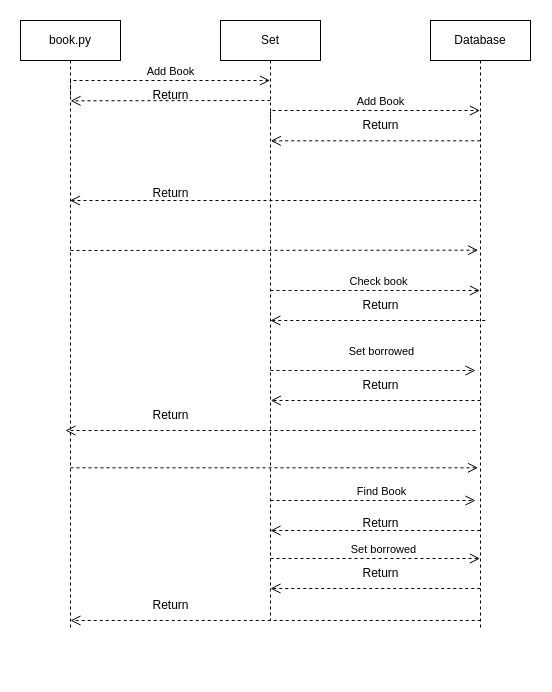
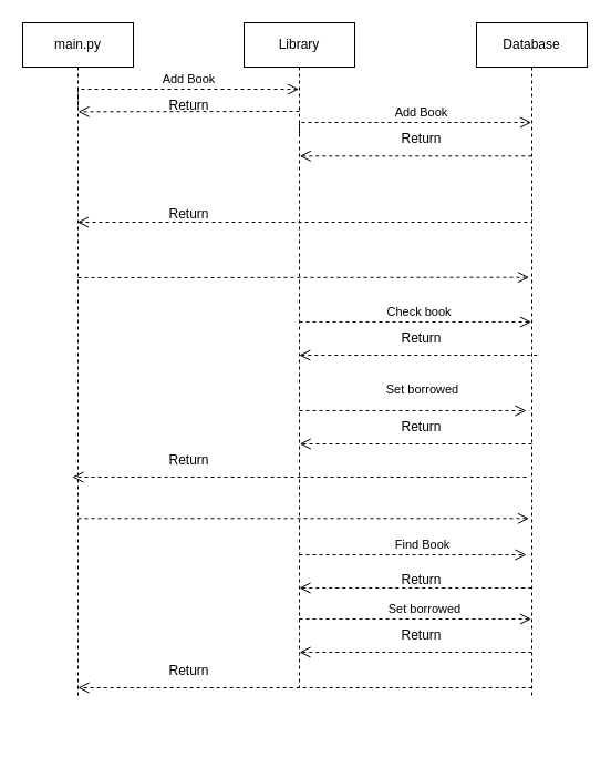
  <mxCell id="0" />
  <mxCell id="1" parent="0" />
- <mxCell id="2" value="book.py" style="shape=umlLifeline;perimeter=lifelinePerimeter;whiteSpace=wrap;html=1;container=0;dropTarget=0;collapsible=0;recursiveResize=0;outlineConnect=0;portConstraint=eastwest;newEdgeStyle={&quot;edgeStyle&quot;:&quot;elbowEdgeStyle&quot;,&quot;elbow&quot;:&quot;vertical&quot;,&quot;curved&quot;:0,&quot;rounded&quot;:0};" parent="1" vertex="1"><mxGeometry x="20" y="20" width="100" height="610" as="geometry" /></mxCell>
+ <mxCell id="2" value="main.py" style="shape=umlLifeline;perimeter=lifelinePerimeter;whiteSpace=wrap;html=1;container=0;dropTarget=0;collapsible=0;recursiveResize=0;outlineConnect=0;portConstraint=eastwest;newEdgeStyle={&quot;edgeStyle&quot;:&quot;elbowEdgeStyle&quot;,&quot;elbow&quot;:&quot;vertical&quot;,&quot;curved&quot;:0,&quot;rounded&quot;:0};" parent="1" vertex="1"><mxGeometry x="20" y="20" width="100" height="610" as="geometry" /></mxCell>
  <mxCell id="3" value="Database" style="shape=umlLifeline;perimeter=lifelinePerimeter;whiteSpace=wrap;html=1;container=0;dropTarget=0;collapsible=0;recursiveResize=0;outlineConnect=0;portConstraint=eastwest;newEdgeStyle={&quot;edgeStyle&quot;:&quot;elbowEdgeStyle&quot;,&quot;elbow&quot;:&quot;vertical&quot;,&quot;curved&quot;:0,&quot;rounded&quot;:0};" parent="1" vertex="1"><mxGeometry x="430" y="20" width="100" height="610" as="geometry" /></mxCell>
  <mxCell id="4" value="Add Book" style="html=1;verticalAlign=bottom;endArrow=open;dashed=1;endSize=8;edgeStyle=elbowEdgeStyle;elbow=vertical;curved=0;rounded=0;" parent="1" target="5" edge="1"><mxGeometry x="0.072" relative="1" as="geometry"><mxPoint x="269.5" y="110" as="targetPoint" /><Array as="points"><mxPoint x="230" y="80" /><mxPoint x="250" y="95" /></Array><mxPoint x="70" y="95" as="sourcePoint" /><mxPoint as="offset" /></mxGeometry></mxCell>
- <mxCell id="5" value="Set" style="shape=umlLifeline;perimeter=lifelinePerimeter;whiteSpace=wrap;html=1;container=0;dropTarget=0;collapsible=0;recursiveResize=0;outlineConnect=0;portConstraint=eastwest;newEdgeStyle={&quot;edgeStyle&quot;:&quot;elbowEdgeStyle&quot;,&quot;elbow&quot;:&quot;vertical&quot;,&quot;curved&quot;:0,&quot;rounded&quot;:0};" parent="1" vertex="1"><mxGeometry x="220" y="20" width="100" height="600" as="geometry" /></mxCell>
+ <mxCell id="5" value="Library" style="shape=umlLifeline;perimeter=lifelinePerimeter;whiteSpace=wrap;html=1;container=0;dropTarget=0;collapsible=0;recursiveResize=0;outlineConnect=0;portConstraint=eastwest;newEdgeStyle={&quot;edgeStyle&quot;:&quot;elbowEdgeStyle&quot;,&quot;elbow&quot;:&quot;vertical&quot;,&quot;curved&quot;:0,&quot;rounded&quot;:0};" parent="1" vertex="1"><mxGeometry x="220" y="20" width="100" height="600" as="geometry" /></mxCell>
  <mxCell id="6" value="Add Book" style="html=1;verticalAlign=bottom;endArrow=open;dashed=1;endSize=8;edgeStyle=elbowEdgeStyle;elbow=vertical;curved=0;rounded=0;" parent="1" edge="1"><mxGeometry x="0.093" relative="1" as="geometry"><mxPoint x="479.5" y="110" as="targetPoint" /><Array as="points"><mxPoint x="340" y="110" /><mxPoint x="502.42" y="140" /></Array><mxPoint x="270" y="120" as="sourcePoint" /><mxPoint as="offset" /></mxGeometry></mxCell>
  <mxCell id="7" value="" style="html=1;verticalAlign=bottom;endArrow=open;dashed=1;endSize=8;edgeStyle=elbowEdgeStyle;elbow=vertical;curved=0;rounded=0;" parent="1" edge="1"><mxGeometry x="0.1" relative="1" as="geometry"><mxPoint x="270.25" y="140" as="targetPoint" /><Array as="points"><mxPoint x="340.25" y="140.34" /><mxPoint x="440.25" y="140" /><mxPoint x="357.75" y="190" /></Array><mxPoint x="479.75" y="140.34" as="sourcePoint" /><mxPoint as="offset" /></mxGeometry></mxCell>
  <mxCell id="8" value="" style="html=1;verticalAlign=bottom;endArrow=open;dashed=1;endSize=8;edgeStyle=elbowEdgeStyle;elbow=vertical;curved=0;rounded=0;" parent="1" edge="1"><mxGeometry x="0.1" relative="1" as="geometry"><mxPoint x="269.81" y="320" as="targetPoint" /><Array as="points"><mxPoint x="445.25" y="320" /><mxPoint x="362.75" y="370" /></Array><mxPoint x="484.75" y="320" as="sourcePoint" /><mxPoint as="offset" /></mxGeometry></mxCell>
  <mxCell id="9" value="" style="html=1;verticalAlign=bottom;endArrow=open;dashed=1;endSize=8;edgeStyle=elbowEdgeStyle;elbow=vertical;curved=0;rounded=0;" parent="1" target="2" edge="1"><mxGeometry x="0.1" relative="1" as="geometry"><mxPoint x="270" y="180" as="targetPoint" /><Array as="points"><mxPoint x="250" y="200" /><mxPoint x="440" y="180" /><mxPoint x="357.5" y="230" /></Array><mxPoint x="480" y="180" as="sourcePoint" /><mxPoint as="offset" /></mxGeometry></mxCell>
  <mxCell id="10" value="" style="html=1;verticalAlign=bottom;endArrow=open;dashed=1;endSize=8;edgeStyle=elbowEdgeStyle;elbow=vertical;curved=0;rounded=0;" parent="1" edge="1"><mxGeometry x="0.1" relative="1" as="geometry"><mxPoint x="270.25" y="400" as="targetPoint" /><Array as="points"><mxPoint x="330.25" y="400" /><mxPoint x="440.25" y="400" /><mxPoint x="357.75" y="450" /></Array><mxPoint x="480" y="400" as="sourcePoint" /><mxPoint as="offset" /></mxGeometry></mxCell>
  <mxCell id="11" value="" style="html=1;verticalAlign=bottom;endArrow=open;dashed=1;endSize=8;edgeStyle=elbowEdgeStyle;elbow=vertical;curved=0;rounded=0;" parent="1" edge="1"><mxGeometry x="0.1" relative="1" as="geometry"><mxPoint x="64.9" y="430" as="targetPoint" /><Array as="points"><mxPoint x="435.09" y="430" /><mxPoint x="352.59" y="480" /></Array><mxPoint x="475.09" y="430" as="sourcePoint" /><mxPoint as="offset" /></mxGeometry></mxCell>
  <mxCell id="12" value="" style="html=1;verticalAlign=bottom;endArrow=open;dashed=1;endSize=8;edgeStyle=elbowEdgeStyle;elbow=vertical;curved=0;rounded=0;" parent="1" edge="1"><mxGeometry x="0.1" relative="1" as="geometry"><mxPoint x="475" y="370" as="targetPoint" /><Array as="points"><mxPoint x="440" y="370" /><mxPoint x="357.5" y="420" /></Array><mxPoint x="270" y="370" as="sourcePoint" /><mxPoint as="offset" /></mxGeometry></mxCell>
  <mxCell id="13" value="Set borrowed" style="edgeLabel;html=1;align=center;verticalAlign=middle;resizable=0;points=[];" parent="12" vertex="1" connectable="0"><mxGeometry x="0.11" y="-1" relative="1" as="geometry"><mxPoint x="-4" y="-21" as="offset" /></mxGeometry></mxCell>
  <mxCell id="14" value="" style="html=1;verticalAlign=bottom;endArrow=open;dashed=1;endSize=8;edgeStyle=elbowEdgeStyle;elbow=vertical;curved=0;rounded=0;" parent="1" edge="1"><mxGeometry x="0.1" relative="1" as="geometry"><mxPoint x="70" y="100" as="targetPoint" /><Array as="points"><mxPoint x="140" y="100.34" /><mxPoint x="240" y="100" /><mxPoint x="157.5" y="150" /></Array><mxPoint x="270" y="100" as="sourcePoint" /><mxPoint as="offset" /></mxGeometry></mxCell>
  <mxCell id="15" value="Return" style="text;html=1;align=center;verticalAlign=middle;resizable=0;points=[];autosize=1;strokeColor=none;fillColor=none;" parent="1" vertex="1"><mxGeometry x="140" y="80" width="60" height="30" as="geometry" /></mxCell>
  <mxCell id="16" value="Return" style="text;html=1;align=center;verticalAlign=middle;resizable=0;points=[];autosize=1;strokeColor=none;fillColor=none;" parent="1" vertex="1"><mxGeometry x="350" y="110" width="60" height="30" as="geometry" /></mxCell>
  <mxCell id="17" value="Return" style="text;html=1;align=center;verticalAlign=middle;resizable=0;points=[];autosize=1;strokeColor=none;fillColor=none;" parent="1" vertex="1"><mxGeometry x="140" y="178" width="60" height="30" as="geometry" /></mxCell>
  <mxCell id="18" value="" style="html=1;verticalAlign=bottom;endArrow=open;dashed=1;endSize=8;edgeStyle=elbowEdgeStyle;elbow=vertical;curved=0;rounded=0;" parent="1" edge="1"><mxGeometry x="0.1" relative="1" as="geometry"><mxPoint x="477.5" y="249.66" as="targetPoint" /><Array as="points"><mxPoint x="232.5" y="249.66" /><mxPoint x="437.5" y="239.66" /><mxPoint x="355" y="289.66" /></Array><mxPoint x="70" y="250" as="sourcePoint" /><mxPoint as="offset" /></mxGeometry></mxCell>
  <mxCell id="19" value="" style="html=1;verticalAlign=bottom;endArrow=open;dashed=1;endSize=8;edgeStyle=elbowEdgeStyle;elbow=vertical;curved=0;rounded=0;" parent="1" target="3" edge="1"><mxGeometry x="0.1" relative="1" as="geometry"><mxPoint x="475" y="290" as="targetPoint" /><Array as="points"><mxPoint x="440" y="290" /><mxPoint x="357.5" y="340" /></Array><mxPoint x="270" y="290" as="sourcePoint" /><mxPoint as="offset" /></mxGeometry></mxCell>
  <mxCell id="20" value="Check book" style="edgeLabel;html=1;align=center;verticalAlign=middle;resizable=0;points=[];" parent="19" vertex="1" connectable="0"><mxGeometry x="0.11" y="-1" relative="1" as="geometry"><mxPoint x="-9" y="-11" as="offset" /></mxGeometry></mxCell>
  <mxCell id="21" value="Return" style="text;html=1;align=center;verticalAlign=middle;resizable=0;points=[];autosize=1;strokeColor=none;fillColor=none;" parent="1" vertex="1"><mxGeometry x="350" y="290" width="60" height="30" as="geometry" /></mxCell>
  <mxCell id="22" value="Return" style="text;html=1;align=center;verticalAlign=middle;resizable=0;points=[];autosize=1;strokeColor=none;fillColor=none;" parent="1" vertex="1"><mxGeometry x="350" y="370" width="60" height="30" as="geometry" /></mxCell>
  <mxCell id="23" value="Return" style="text;html=1;align=center;verticalAlign=middle;resizable=0;points=[];autosize=1;strokeColor=none;fillColor=none;" parent="1" vertex="1"><mxGeometry x="140" y="400" width="60" height="30" as="geometry" /></mxCell>
  <mxCell id="24" value="" style="html=1;verticalAlign=bottom;endArrow=open;dashed=1;endSize=8;edgeStyle=elbowEdgeStyle;elbow=vertical;curved=0;rounded=0;" parent="1" edge="1"><mxGeometry x="0.1" relative="1" as="geometry"><mxPoint x="477.5" y="467.31" as="targetPoint" /><Array as="points"><mxPoint x="232.5" y="467.31" /><mxPoint x="437.5" y="457.31" /><mxPoint x="355" y="507.31" /></Array><mxPoint x="70" y="467.31" as="sourcePoint" /><mxPoint as="offset" /></mxGeometry></mxCell>
  <mxCell id="25" value="" style="html=1;verticalAlign=bottom;endArrow=open;dashed=1;endSize=8;edgeStyle=elbowEdgeStyle;elbow=vertical;curved=0;rounded=0;" parent="1" target="3" edge="1"><mxGeometry x="0.1" relative="1" as="geometry"><mxPoint x="475" y="558" as="targetPoint" /><Array as="points"><mxPoint x="440" y="558" /><mxPoint x="357.5" y="608" /></Array><mxPoint x="270" y="558" as="sourcePoint" /><mxPoint as="offset" /></mxGeometry></mxCell>
  <mxCell id="26" value="Set borrowed" style="edgeLabel;html=1;align=center;verticalAlign=middle;resizable=0;points=[];" parent="25" vertex="1" connectable="0"><mxGeometry x="0.11" y="-1" relative="1" as="geometry"><mxPoint x="-4" y="-11" as="offset" /></mxGeometry></mxCell>
  <mxCell id="27" value="" style="html=1;verticalAlign=bottom;endArrow=open;dashed=1;endSize=8;edgeStyle=elbowEdgeStyle;elbow=vertical;curved=0;rounded=0;" parent="1" edge="1"><mxGeometry x="0.1" relative="1" as="geometry"><mxPoint x="475" y="500" as="targetPoint" /><Array as="points"><mxPoint x="440" y="500" /><mxPoint x="357.5" y="550" /></Array><mxPoint x="270" y="500" as="sourcePoint" /><mxPoint as="offset" /></mxGeometry></mxCell>
  <mxCell id="28" value="Find Book" style="edgeLabel;html=1;align=center;verticalAlign=middle;resizable=0;points=[];" parent="27" vertex="1" connectable="0"><mxGeometry x="0.11" y="-1" relative="1" as="geometry"><mxPoint x="-4" y="-11" as="offset" /></mxGeometry></mxCell>
  <mxCell id="29" value="" style="html=1;verticalAlign=bottom;endArrow=open;dashed=1;endSize=8;edgeStyle=elbowEdgeStyle;elbow=vertical;curved=0;rounded=0;" parent="1" edge="1"><mxGeometry x="0.1" relative="1" as="geometry"><mxPoint x="270" y="530" as="targetPoint" /><Array as="points"><mxPoint x="330" y="530" /><mxPoint x="440" y="530" /><mxPoint x="357.5" y="580" /></Array><mxPoint x="479.75" y="530" as="sourcePoint" /><mxPoint as="offset" /></mxGeometry></mxCell>
  <mxCell id="30" value="" style="html=1;verticalAlign=bottom;endArrow=open;dashed=1;endSize=8;edgeStyle=elbowEdgeStyle;elbow=vertical;curved=0;rounded=0;" parent="1" edge="1"><mxGeometry x="0.1" relative="1" as="geometry"><mxPoint x="270" y="588" as="targetPoint" /><Array as="points"><mxPoint x="330" y="588" /><mxPoint x="440" y="588" /><mxPoint x="357.5" y="638" /></Array><mxPoint x="479.75" y="588" as="sourcePoint" /><mxPoint as="offset" /></mxGeometry></mxCell>
  <mxCell id="31" value="Return" style="text;html=1;align=center;verticalAlign=middle;resizable=0;points=[];autosize=1;strokeColor=none;fillColor=none;" parent="1" vertex="1"><mxGeometry x="350" y="558" width="60" height="30" as="geometry" /></mxCell>
  <mxCell id="32" value="Return" style="text;html=1;align=center;verticalAlign=middle;resizable=0;points=[];autosize=1;strokeColor=none;fillColor=none;" parent="1" vertex="1"><mxGeometry x="350" y="508" width="60" height="30" as="geometry" /></mxCell>
  <mxCell id="33" value="" style="html=1;verticalAlign=bottom;endArrow=open;dashed=1;endSize=8;edgeStyle=elbowEdgeStyle;elbow=vertical;curved=0;rounded=0;" parent="1" edge="1"><mxGeometry x="0.1" relative="1" as="geometry"><mxPoint x="70" y="620" as="targetPoint" /><Array as="points"><mxPoint x="440.19" y="620" /><mxPoint x="357.69" y="670" /></Array><mxPoint x="480.19" y="620" as="sourcePoint" /><mxPoint as="offset" /></mxGeometry></mxCell>
  <mxCell id="34" value="Return" style="text;html=1;align=center;verticalAlign=middle;resizable=0;points=[];autosize=1;strokeColor=none;fillColor=none;" parent="1" vertex="1"><mxGeometry x="140" y="590" width="60" height="30" as="geometry" /></mxCell>
